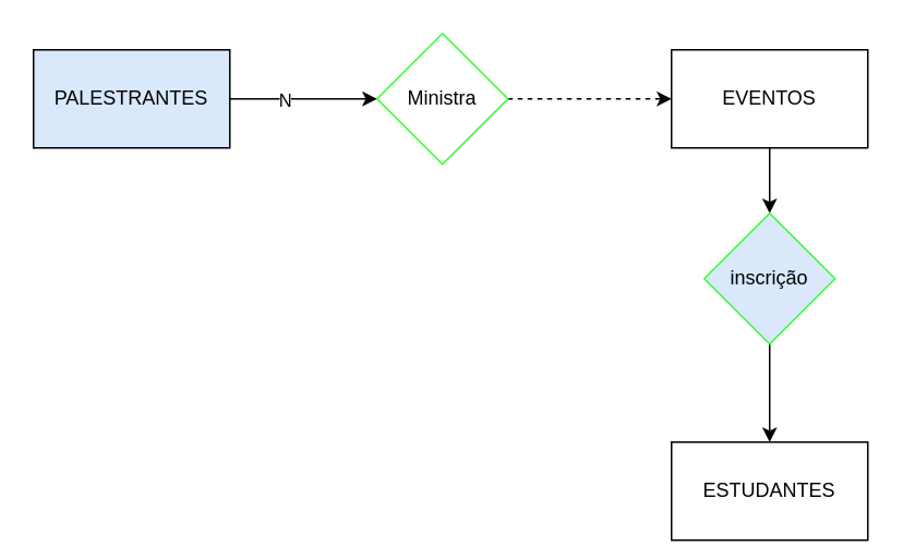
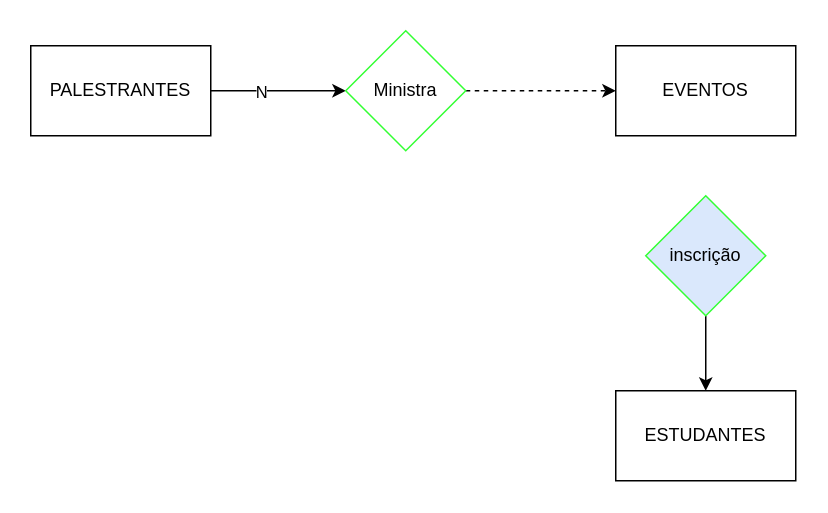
  <mxCell id="0" />
  <mxCell id="1" parent="0" />
- <mxCell id="2" style="edgeStyle=none;html=1;" edge="1" parent="1" source="3" target="11"><mxGeometry relative="1" as="geometry" /></mxCell>
  <mxCell id="3" value="EVENTOS" style="rounded=0;whiteSpace=wrap;html=1;" parent="1" vertex="1"><mxGeometry x="410" y="30" width="120" height="60" as="geometry" /></mxCell>
- <mxCell id="4" value="ESTUDANTES" style="rounded=0;whiteSpace=wrap;html=1;" parent="1" vertex="1"><mxGeometry x="410" y="270" width="120" height="60" as="geometry" /></mxCell>
+ <mxCell id="4" value="ESTUDANTES" style="rounded=0;whiteSpace=wrap;html=1;" parent="1" vertex="1"><mxGeometry x="410" y="260" width="120" height="60" as="geometry" /></mxCell>
  <mxCell id="5" style="edgeStyle=none;html=1;" edge="1" parent="1" source="7" target="9"><mxGeometry relative="1" as="geometry" /></mxCell>
  <mxCell id="6" value="N" style="edgeLabel;html=1;align=center;verticalAlign=middle;resizable=0;points=[];" vertex="1" connectable="0" parent="5"><mxGeometry x="-0.267" relative="1" as="geometry"><mxPoint as="offset" /></mxGeometry></mxCell>
- <mxCell id="7" value="PALESTRANTES" style="rounded=0;whiteSpace=wrap;html=1;fillColor=#dae8fc;" parent="1" vertex="1"><mxGeometry x="20" y="30" width="120" height="60" as="geometry" /></mxCell>
+ <mxCell id="7" value="PALESTRANTES" style="rounded=0;whiteSpace=wrap;html=1;" parent="1" vertex="1"><mxGeometry x="20" y="30" width="120" height="60" as="geometry" /></mxCell>
  <mxCell id="8" style="edgeStyle=none;html=1;entryX=0;entryY=0.5;entryDx=0;entryDy=0;dashed=1;" edge="1" parent="1" source="9" target="3"><mxGeometry relative="1" as="geometry" /></mxCell>
  <mxCell id="9" value="Ministra" style="rhombus;whiteSpace=wrap;html=1;strokeColor=#33FF33;" parent="1" vertex="1"><mxGeometry x="230" y="20" width="80" height="80" as="geometry" /></mxCell>
  <mxCell id="10" style="edgeStyle=none;html=1;entryX=0.5;entryY=0;entryDx=0;entryDy=0;" edge="1" parent="1" source="11" target="4"><mxGeometry relative="1" as="geometry" /></mxCell>
  <mxCell id="11" value="inscrição" style="rhombus;whiteSpace=wrap;html=1;strokeColor=#33FF33;fillColor=#dae8fc;" parent="1" vertex="1"><mxGeometry x="430" y="130" width="80" height="80" as="geometry" /></mxCell>
